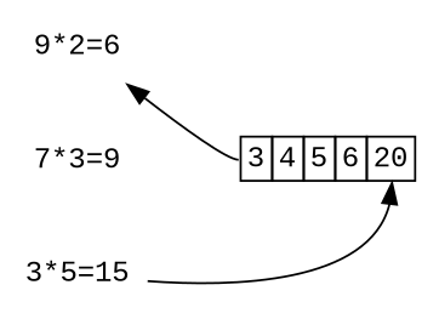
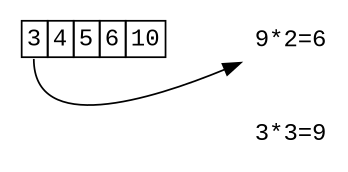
  digraph {
    fontname="Liberation Mono"
    rankdir=LR
    node [color=white fontname="Liberation Mono" shape=plaintext style=filled]
    edge [fontname="Liberation Mono"]
    n1 [label="9*2=6"]
-   n2 [label="7*3=9"]
-   n3 [label="3*5=15"]
-   n4 [label=<<table BORDER="0" CELLBORDER="1" CELLSPACING="0">       <tr><td port="head">3</td><td>4</td><td>5</td><td>6</td><td port="tail">20</td></tr></table>> color="" style=""]
+   n2 [label="3*3=9"]
+   n4 [label=<<table BORDER="0" CELLBORDER="1" CELLSPACING="0">       <tr><td port="head">3</td><td>4</td><td>5</td><td>6</td><td port="tail">10</td></tr></table>> color="" style=""]
    subgraph sub_1 {
      rank=same
      n1
      n2
-     n3
    }
    n1 -> n2 [style=invis]
-   n2 -> n3 [style=invis]
-   n3 -> n4 [headport=tail]
    n4 -> n1 [tailport=head]
  }
